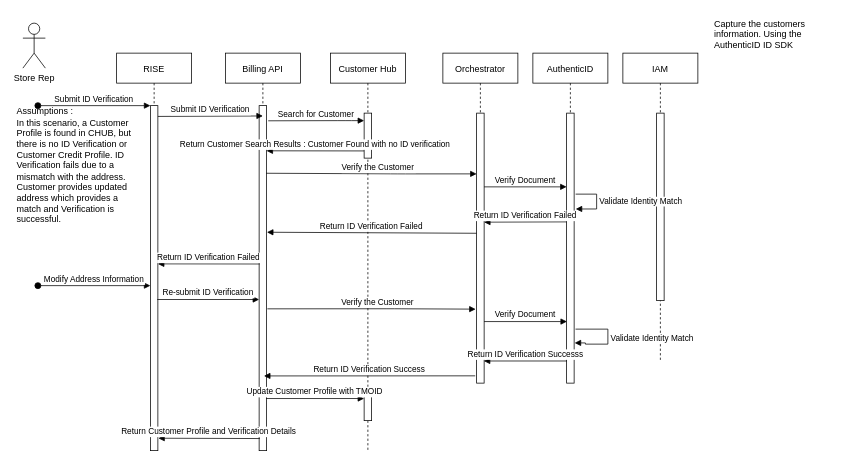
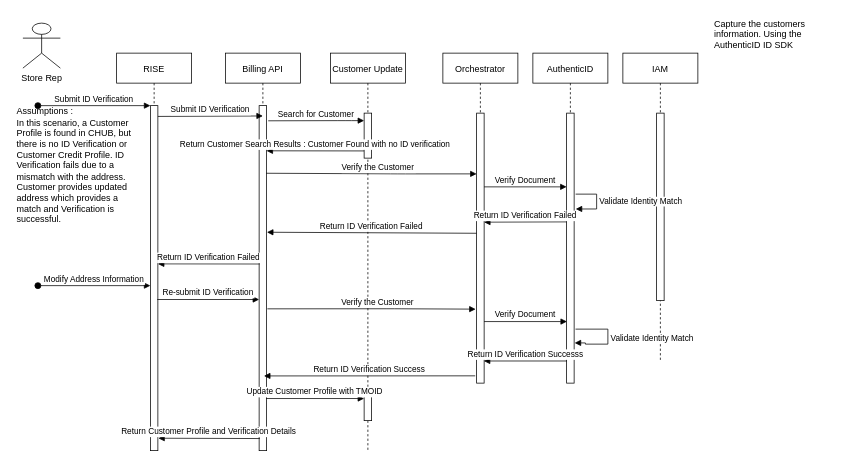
  <mxCell id="0" />
  <mxCell id="1" parent="0" />
  <mxCell id="2" value="RISE" style="shape=umlLifeline;perimeter=lifelinePerimeter;container=1;collapsible=0;recursiveResize=0;rounded=0;shadow=0;strokeWidth=1;" parent="1" vertex="1"><mxGeometry x="155" y="70" width="100" height="530" as="geometry" /></mxCell>
  <mxCell id="3" value="" style="points=[];perimeter=orthogonalPerimeter;rounded=0;shadow=0;strokeWidth=1;" parent="2" vertex="1"><mxGeometry x="45" y="70" width="10" height="460" as="geometry" /></mxCell>
  <mxCell id="4" value="Submit ID Verification" style="verticalAlign=bottom;startArrow=oval;endArrow=block;startSize=8;shadow=0;strokeWidth=1;" parent="2" target="3" edge="1"><mxGeometry relative="1" as="geometry"><mxPoint x="-105" y="70" as="sourcePoint" /></mxGeometry></mxCell>
  <mxCell id="5" value="Billing API" style="shape=umlLifeline;perimeter=lifelinePerimeter;container=1;collapsible=0;recursiveResize=0;rounded=0;shadow=0;strokeWidth=1;" parent="1" vertex="1"><mxGeometry x="300" y="70" width="100" height="530" as="geometry" /></mxCell>
  <mxCell id="6" value="" style="points=[];perimeter=orthogonalPerimeter;rounded=0;shadow=0;strokeWidth=1;" parent="5" vertex="1"><mxGeometry x="45" y="70" width="10" height="460" as="geometry" /></mxCell>
  <mxCell id="7" value="Submit ID Verification" style="verticalAlign=bottom;endArrow=block;shadow=0;strokeWidth=1;entryX=0.5;entryY=0.03;entryDx=0;entryDy=0;entryPerimeter=0;" parent="1" edge="1" target="6"><mxGeometry relative="1" as="geometry"><mxPoint x="210" y="154.4" as="sourcePoint" /><mxPoint x="340" y="154" as="targetPoint" /></mxGeometry></mxCell>
- <mxCell id="8" value="Store Rep" style="shape=umlActor;verticalLabelPosition=bottom;verticalAlign=top;html=1;" parent="1" vertex="1"><mxGeometry x="30" y="30" width="30" height="60" as="geometry" /></mxCell>
- <mxCell id="9" value="Customer Hub" style="shape=umlLifeline;perimeter=lifelinePerimeter;container=1;collapsible=0;recursiveResize=0;rounded=0;shadow=0;strokeWidth=1;" parent="1" vertex="1"><mxGeometry x="440" y="70" width="100" height="530" as="geometry" /></mxCell>
+ <mxCell id="8" value="Store Rep" style="shape=umlActor;verticalLabelPosition=bottom;verticalAlign=top;html=1;" parent="1" vertex="1"><mxGeometry x="30" y="30" width="50" height="60" as="geometry" /></mxCell>
+ <mxCell id="9" value="Customer Update" style="shape=umlLifeline;perimeter=lifelinePerimeter;container=1;collapsible=0;recursiveResize=0;rounded=0;shadow=0;strokeWidth=1;" parent="1" vertex="1"><mxGeometry x="440" y="70" width="100" height="530" as="geometry" /></mxCell>
  <mxCell id="10" value="" style="html=1;points=[];perimeter=orthogonalPerimeter;" parent="9" vertex="1"><mxGeometry x="45" y="80" width="10" height="60" as="geometry" /></mxCell>
  <mxCell id="11" value="" style="html=1;points=[];perimeter=orthogonalPerimeter;" parent="9" vertex="1"><mxGeometry x="45" y="450" width="10" height="40" as="geometry" /></mxCell>
  <mxCell id="12" value="Search for Customer" style="verticalAlign=bottom;endArrow=block;shadow=0;strokeWidth=1;exitX=1.214;exitY=0.044;exitDx=0;exitDy=0;exitPerimeter=0;" parent="1" source="6" target="10" edge="1"><mxGeometry relative="1" as="geometry"><mxPoint x="380" y="190" as="sourcePoint" /><mxPoint x="540" y="161" as="targetPoint" /><Array as="points"><mxPoint x="460" y="160" /></Array></mxGeometry></mxCell>
  <mxCell id="13" value="Capture the customers information. Using the AuthenticID ID SDK" style="text;html=1;strokeColor=none;fillColor=none;align=left;verticalAlign=middle;whiteSpace=wrap;rounded=0;" parent="1" vertex="1"><mxGeometry x="950" y="20" width="160" height="50" as="geometry" /></mxCell>
  <mxCell id="14" value="Orchestrator" style="shape=umlLifeline;perimeter=lifelinePerimeter;container=1;collapsible=0;recursiveResize=0;rounded=0;shadow=0;strokeWidth=1;" parent="1" vertex="1"><mxGeometry x="590" y="70" width="100" height="440" as="geometry" /></mxCell>
  <mxCell id="15" value="" style="points=[];perimeter=orthogonalPerimeter;rounded=0;shadow=0;strokeWidth=1;" parent="14" vertex="1"><mxGeometry x="45" y="80" width="10" height="360" as="geometry" /></mxCell>
  <mxCell id="16" value="Return Customer Search Results : Customer Found with no ID verification" style="verticalAlign=bottom;endArrow=block;shadow=0;strokeWidth=1;exitX=-0.014;exitY=0.84;exitDx=0;exitDy=0;exitPerimeter=0;entryX=0.986;entryY=0.131;entryDx=0;entryDy=0;entryPerimeter=0;" parent="1" source="10" edge="1" target="6"><mxGeometry relative="1" as="geometry"><mxPoint x="440" y="201" as="sourcePoint" /><mxPoint x="370" y="202" as="targetPoint" /><Array as="points" /></mxGeometry></mxCell>
  <mxCell id="17" value="Assumptions :&amp;nbsp;&lt;br&gt;In this scenario, a Customer Profile is found in CHUB, but there is no ID Verification or Customer Credit Profile. ID Verification fails due to a mismatch with the address. Customer provides updated address which provides a match and Verification is successful.&lt;br&gt;" style="text;html=1;strokeColor=none;fillColor=none;align=left;verticalAlign=middle;whiteSpace=wrap;rounded=0;" parent="1" vertex="1"><mxGeometry x="20" y="170" width="160" height="100" as="geometry" /></mxCell>
  <mxCell id="18" value="IAM" style="shape=umlLifeline;perimeter=lifelinePerimeter;container=1;collapsible=0;recursiveResize=0;rounded=0;shadow=0;strokeWidth=1;" parent="1" vertex="1"><mxGeometry x="830" y="70" width="100" height="410" as="geometry" /></mxCell>
  <mxCell id="19" value="" style="points=[];perimeter=orthogonalPerimeter;rounded=0;shadow=0;strokeWidth=1;" parent="18" vertex="1"><mxGeometry x="45" y="80" width="10" height="250" as="geometry" /></mxCell>
  <mxCell id="20" value="Verify the Customer" style="verticalAlign=bottom;endArrow=block;shadow=0;strokeWidth=1;exitX=0.957;exitY=0.273;exitDx=0;exitDy=0;exitPerimeter=0;" parent="1" edge="1"><mxGeometry x="0.276" y="30" relative="1" as="geometry"><mxPoint x="354.57" y="230.17" as="sourcePoint" /><mxPoint x="635" y="231" as="targetPoint" /><Array as="points"><mxPoint x="530" y="231" /></Array><mxPoint x="-30" y="30" as="offset" /></mxGeometry></mxCell>
  <mxCell id="21" value="AuthenticID" style="shape=umlLifeline;perimeter=lifelinePerimeter;container=1;collapsible=0;recursiveResize=0;rounded=0;shadow=0;strokeWidth=1;" parent="1" vertex="1"><mxGeometry x="710" y="70" width="100" height="440" as="geometry" /></mxCell>
  <mxCell id="22" value="" style="points=[];perimeter=orthogonalPerimeter;rounded=0;shadow=0;strokeWidth=1;" parent="21" vertex="1"><mxGeometry x="45" y="80" width="10" height="360" as="geometry" /></mxCell>
  <mxCell id="23" value="Verify Document" style="verticalAlign=bottom;endArrow=block;shadow=0;strokeWidth=1;exitX=1.071;exitY=0.757;exitDx=0;exitDy=0;exitPerimeter=0;" parent="21" edge="1"><mxGeometry relative="1" as="geometry"><mxPoint x="-65.0" y="178.32" as="sourcePoint" /><mxPoint x="45" y="178.32" as="targetPoint" /><Array as="points" /></mxGeometry></mxCell>
  <mxCell id="24" value="Validate Identity Match" style="edgeStyle=orthogonalEdgeStyle;html=1;align=left;spacingLeft=2;endArrow=block;rounded=0;entryX=1.214;entryY=0.523;entryDx=0;entryDy=0;entryPerimeter=0;" parent="21" edge="1"><mxGeometry relative="1" as="geometry"><mxPoint x="57" y="188" as="sourcePoint" /><Array as="points"><mxPoint x="85" y="188" /><mxPoint x="85" y="208" /></Array><mxPoint x="57.14" y="207.83" as="targetPoint" /></mxGeometry></mxCell>
  <mxCell id="25" value="Validate Identity Match" style="edgeStyle=orthogonalEdgeStyle;html=1;align=left;spacingLeft=2;endArrow=block;rounded=0;entryX=1.071;entryY=0.851;entryDx=0;entryDy=0;entryPerimeter=0;exitX=1.186;exitY=0.8;exitDx=0;exitDy=0;exitPerimeter=0;" edge="1" parent="21" source="22" target="22"><mxGeometry relative="1" as="geometry"><mxPoint x="79.54" y="368" as="sourcePoint" /><Array as="points"><mxPoint x="100" y="368" /><mxPoint x="100" y="388" /><mxPoint x="70" y="388" /><mxPoint x="70" y="386" /></Array><mxPoint x="72.11" y="387.66" as="targetPoint" /></mxGeometry></mxCell>
  <mxCell id="26" value="Return ID Verification Failed" style="verticalAlign=bottom;endArrow=block;shadow=0;strokeWidth=1;exitX=-0.014;exitY=0.445;exitDx=0;exitDy=0;exitPerimeter=0;entryX=1.043;entryY=0.367;entryDx=0;entryDy=0;entryPerimeter=0;" parent="1" edge="1" target="6" source="15"><mxGeometry relative="1" as="geometry"><mxPoint x="619" y="320" as="sourcePoint" /><mxPoint x="350" y="320" as="targetPoint" /></mxGeometry></mxCell>
  <mxCell id="27" value="Return ID Verification Failed" style="verticalAlign=bottom;endArrow=block;shadow=0;strokeWidth=1;entryX=0.986;entryY=0.597;entryDx=0;entryDy=0;entryPerimeter=0;" parent="1" edge="1"><mxGeometry relative="1" as="geometry"><mxPoint x="755" y="295" as="sourcePoint" /><mxPoint x="644.86" y="295.37" as="targetPoint" /></mxGeometry></mxCell>
  <mxCell id="28" value="Return ID Verification Failed" style="verticalAlign=bottom;endArrow=block;shadow=0;strokeWidth=1;exitX=0.071;exitY=0.459;exitDx=0;exitDy=0;exitPerimeter=0;" parent="1" source="6" edge="1"><mxGeometry relative="1" as="geometry"><mxPoint x="340" y="351" as="sourcePoint" /><mxPoint x="210" y="351" as="targetPoint" /></mxGeometry></mxCell>
  <mxCell id="29" value="Return Customer Profile and Verification Details" style="verticalAlign=bottom;endArrow=block;shadow=0;strokeWidth=1;exitX=0.1;exitY=0.965;exitDx=0;exitDy=0;exitPerimeter=0;entryX=1.057;entryY=0.964;entryDx=0;entryDy=0;entryPerimeter=0;" parent="1" source="6" target="3" edge="1"><mxGeometry relative="1" as="geometry"><mxPoint x="340" y="420" as="sourcePoint" /><mxPoint x="214" y="438" as="targetPoint" /></mxGeometry></mxCell>
  <mxCell id="30" value="Update Customer Profile with TMOID" style="verticalAlign=bottom;endArrow=block;shadow=0;strokeWidth=1;exitX=0.929;exitY=0.849;exitDx=0;exitDy=0;exitPerimeter=0;" parent="1" source="6" target="11" edge="1"><mxGeometry relative="1" as="geometry"><mxPoint x="355" y="440" as="sourcePoint" /><mxPoint x="489" y="430" as="targetPoint" /></mxGeometry></mxCell>
  <mxCell id="31" value="Modify Address Information" style="verticalAlign=bottom;startArrow=oval;endArrow=block;startSize=8;shadow=0;strokeWidth=1;" edge="1" parent="1" target="3"><mxGeometry relative="1" as="geometry"><mxPoint x="50" y="380" as="sourcePoint" /><mxPoint x="190" y="380" as="targetPoint" /></mxGeometry></mxCell>
  <mxCell id="32" value="Re-submit ID Verification" style="verticalAlign=bottom;endArrow=block;shadow=0;strokeWidth=1;exitX=0.914;exitY=0.562;exitDx=0;exitDy=0;exitPerimeter=0;" edge="1" parent="1" source="3" target="6"><mxGeometry relative="1" as="geometry"><mxPoint x="210" y="400" as="sourcePoint" /><mxPoint x="340" y="400" as="targetPoint" /></mxGeometry></mxCell>
  <mxCell id="33" value="Verify the Customer" style="verticalAlign=bottom;endArrow=block;shadow=0;strokeWidth=1;exitX=1.1;exitY=0.589;exitDx=0;exitDy=0;exitPerimeter=0;entryX=-0.129;entryY=0.726;entryDx=0;entryDy=0;entryPerimeter=0;" edge="1" parent="1" source="6" target="15"><mxGeometry x="0.276" y="30" relative="1" as="geometry"><mxPoint x="380" y="411" as="sourcePoint" /><mxPoint x="630.43" y="410.83" as="targetPoint" /><Array as="points"><mxPoint x="525.43" y="410.83" /></Array><mxPoint x="-30" y="30" as="offset" /></mxGeometry></mxCell>
  <mxCell id="34" value="Verify Document" style="verticalAlign=bottom;endArrow=block;shadow=0;strokeWidth=1;entryX=0.043;entryY=0.772;entryDx=0;entryDy=0;entryPerimeter=0;" edge="1" parent="1" source="15" target="22"><mxGeometry relative="1" as="geometry"><mxPoint x="650" y="428" as="sourcePoint" /><mxPoint x="750.43" y="428.15" as="targetPoint" /><Array as="points" /></mxGeometry></mxCell>
  <mxCell id="35" value="Return ID Verification Success" style="verticalAlign=bottom;endArrow=block;shadow=0;strokeWidth=1;entryX=1.1;entryY=0.463;entryDx=0;entryDy=0;entryPerimeter=0;exitX=-0.186;exitY=0.973;exitDx=0;exitDy=0;exitPerimeter=0;" edge="1" parent="1" source="15"><mxGeometry relative="1" as="geometry"><mxPoint x="631" y="500" as="sourcePoint" /><mxPoint x="351.43" y="500.4" as="targetPoint" /></mxGeometry></mxCell>
  <mxCell id="36" value="Return ID Verification Successs" style="verticalAlign=bottom;endArrow=block;shadow=0;strokeWidth=1;entryX=0.957;entryY=0.918;entryDx=0;entryDy=0;entryPerimeter=0;exitX=0.043;exitY=0.918;exitDx=0;exitDy=0;exitPerimeter=0;" edge="1" parent="1" source="22" target="15"><mxGeometry relative="1" as="geometry"><mxPoint x="750" y="480" as="sourcePoint" /><mxPoint x="650" y="480.37" as="targetPoint" /></mxGeometry></mxCell>
